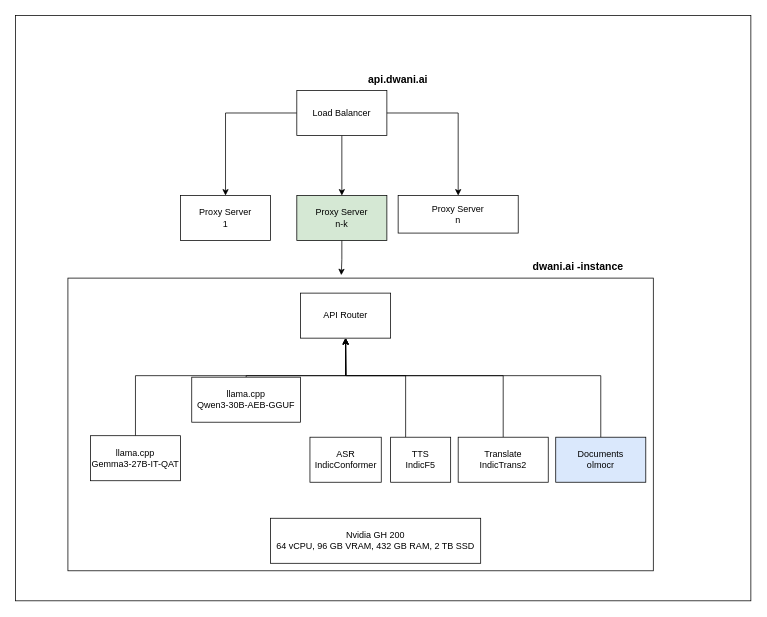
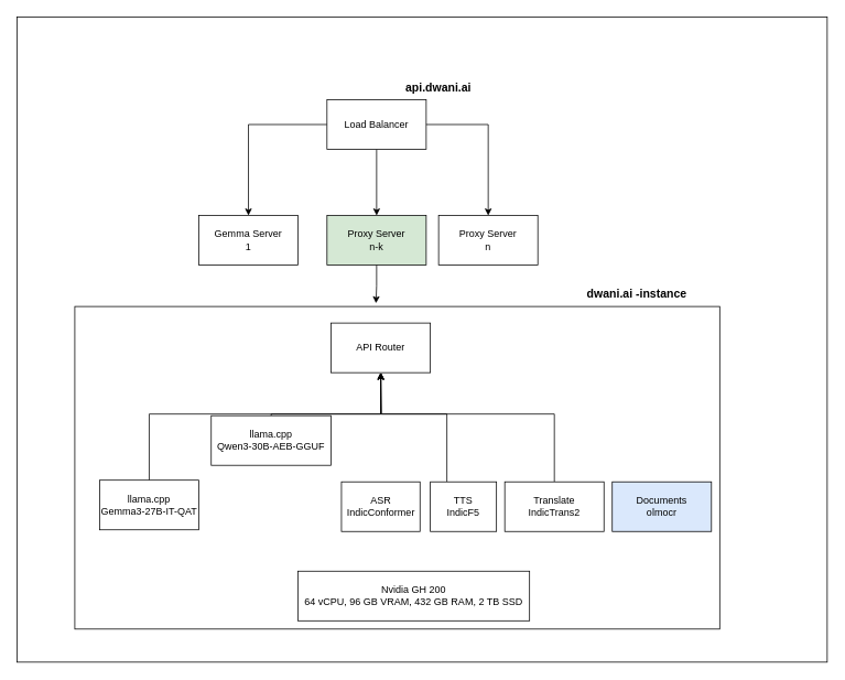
  <mxCell id="0" />
  <mxCell id="1" parent="0" />
  <mxCell id="2" value="&lt;div&gt;Nvidia GH 200&lt;/div&gt;&lt;div&gt;64 vCPU, 96 GB VRAM, 432 GB RAM, 2 TB SSD&lt;/div&gt;" style="rounded=0;whiteSpace=wrap;html=1;" vertex="1" parent="1"><mxGeometry x="360" y="690" width="280" height="60" as="geometry" /></mxCell>
  <mxCell id="3" style="edgeStyle=orthogonalEdgeStyle;rounded=0;orthogonalLoop=1;jettySize=auto;html=1;entryX=0.5;entryY=1;entryDx=0;entryDy=0;" edge="1" parent="1" source="4" target="15"><mxGeometry relative="1" as="geometry"><Array as="points"><mxPoint x="180" y="500" /><mxPoint x="460" y="500" /></Array></mxGeometry></mxCell>
  <mxCell id="4" value="&lt;div&gt;llama.cpp&lt;/div&gt;&lt;div&gt;Gemma3-27B-IT-QAT&lt;/div&gt;" style="rounded=0;whiteSpace=wrap;html=1;" vertex="1" parent="1"><mxGeometry x="120" y="580" width="120" height="60" as="geometry" /></mxCell>
  <mxCell id="5" style="edgeStyle=orthogonalEdgeStyle;rounded=0;orthogonalLoop=1;jettySize=auto;html=1;entryX=0.5;entryY=1;entryDx=0;entryDy=0;" edge="1" parent="1" source="6" target="15"><mxGeometry relative="1" as="geometry"><Array as="points"><mxPoint x="328" y="500" /><mxPoint x="460" y="500" /></Array></mxGeometry></mxCell>
  <mxCell id="6" value="&lt;div&gt;llama.cpp&lt;/div&gt;&lt;div&gt;Qwen3-30B-AEB-GGUF&lt;/div&gt;" style="rounded=0;whiteSpace=wrap;html=1;" vertex="1" parent="1"><mxGeometry x="255" y="502" width="145" height="60" as="geometry" /></mxCell>
  <mxCell id="7" value="&lt;div&gt;ASR&lt;/div&gt;&lt;div&gt;IndicConformer&lt;/div&gt;" style="rounded=0;whiteSpace=wrap;html=1;" vertex="1" parent="1"><mxGeometry x="412.5" y="582" width="95" height="60" as="geometry" /></mxCell>
  <mxCell id="8" style="edgeStyle=orthogonalEdgeStyle;rounded=0;orthogonalLoop=1;jettySize=auto;html=1;" edge="1" parent="1" source="9"><mxGeometry relative="1" as="geometry"><mxPoint x="460" y="450" as="targetPoint" /><Array as="points"><mxPoint x="540" y="500" /><mxPoint x="461" y="500" /></Array></mxGeometry></mxCell>
  <mxCell id="9" value="&lt;div&gt;TTS&lt;/div&gt;&lt;div&gt;IndicF5&lt;/div&gt;" style="rounded=0;whiteSpace=wrap;html=1;" vertex="1" parent="1"><mxGeometry x="520" y="582" width="80" height="60" as="geometry" /></mxCell>
  <mxCell id="10" style="edgeStyle=orthogonalEdgeStyle;rounded=0;orthogonalLoop=1;jettySize=auto;html=1;entryX=0.5;entryY=1;entryDx=0;entryDy=0;" edge="1" parent="1" source="11" target="15"><mxGeometry relative="1" as="geometry"><Array as="points"><mxPoint x="670" y="500" /><mxPoint x="460" y="500" /></Array></mxGeometry></mxCell>
  <mxCell id="11" value="&lt;div&gt;Translate&lt;/div&gt;&lt;div&gt;IndicTrans2&lt;/div&gt;" style="rounded=0;whiteSpace=wrap;html=1;" vertex="1" parent="1"><mxGeometry x="610" y="582" width="120" height="60" as="geometry" /></mxCell>
- <mxCell id="12" style="edgeStyle=orthogonalEdgeStyle;rounded=0;orthogonalLoop=1;jettySize=auto;html=1;entryX=0.5;entryY=1;entryDx=0;entryDy=0;" edge="1" parent="1" source="13" target="15"><mxGeometry relative="1" as="geometry"><Array as="points"><mxPoint x="800" y="500" /><mxPoint x="460" y="500" /></Array></mxGeometry></mxCell>
  <mxCell id="13" value="&lt;div&gt;Documents&lt;/div&gt;&lt;div&gt;olmocr&lt;/div&gt;" style="rounded=0;whiteSpace=wrap;html=1;fillColor=#dae8fc;" vertex="1" parent="1"><mxGeometry x="740" y="582" width="120" height="60" as="geometry" /></mxCell>
  <mxCell id="14" value="&lt;font style=&quot;font-size: 14px;&quot;&gt;&lt;b&gt;dwani.ai -instance&lt;/b&gt;&lt;/font&gt;" style="text;html=1;align=center;verticalAlign=middle;whiteSpace=wrap;rounded=0;" vertex="1" parent="1"><mxGeometry x="700" y="340" width="140" height="30" as="geometry" /></mxCell>
  <mxCell id="15" value="API Router" style="rounded=0;whiteSpace=wrap;html=1;" vertex="1" parent="1"><mxGeometry x="400" y="390" width="120" height="60" as="geometry" /></mxCell>
  <mxCell id="16" value="" style="rounded=0;whiteSpace=wrap;html=1;fillColor=none;" vertex="1" parent="1"><mxGeometry x="90" y="370" width="780" height="390" as="geometry" /></mxCell>
  <mxCell id="17" value="&lt;div&gt;Proxy Server&lt;/div&gt;&lt;div&gt;n-k&lt;/div&gt;" style="rounded=0;whiteSpace=wrap;html=1;fillColor=#d5e8d4;" vertex="1" parent="1"><mxGeometry x="395" y="260" width="120" height="60" as="geometry" /></mxCell>
- <mxCell id="18" value="&lt;div&gt;Proxy Server&lt;/div&gt;&lt;div&gt;1&lt;/div&gt;" style="rounded=0;whiteSpace=wrap;html=1;" vertex="1" parent="1"><mxGeometry x="240" y="260" width="120" height="60" as="geometry" /></mxCell>
- <mxCell id="19" value="&lt;div&gt;Proxy Server&lt;/div&gt;&lt;div&gt;n&lt;/div&gt;" style="rounded=0;whiteSpace=wrap;html=1;" vertex="1" parent="1"><mxGeometry x="530" y="260" width="160" height="50" as="geometry" /></mxCell>
+ <mxCell id="18" value="&lt;div&gt;Gemma Server&lt;/div&gt;&lt;div&gt;1&lt;/div&gt;" style="rounded=0;whiteSpace=wrap;html=1;" vertex="1" parent="1"><mxGeometry x="240" y="260" width="120" height="60" as="geometry" /></mxCell>
+ <mxCell id="19" value="&lt;div&gt;Proxy Server&lt;/div&gt;&lt;div&gt;n&lt;/div&gt;" style="rounded=0;whiteSpace=wrap;html=1;" vertex="1" parent="1"><mxGeometry x="530" y="260" width="120" height="60" as="geometry" /></mxCell>
  <mxCell id="20" style="edgeStyle=orthogonalEdgeStyle;rounded=0;orthogonalLoop=1;jettySize=auto;html=1;entryX=0.467;entryY=-0.01;entryDx=0;entryDy=0;entryPerimeter=0;" edge="1" parent="1" source="17" target="16"><mxGeometry relative="1" as="geometry" /></mxCell>
  <mxCell id="21" style="edgeStyle=orthogonalEdgeStyle;rounded=0;orthogonalLoop=1;jettySize=auto;html=1;entryX=0.5;entryY=0;entryDx=0;entryDy=0;" edge="1" parent="1" source="23" target="17"><mxGeometry relative="1" as="geometry" /></mxCell>
  <mxCell id="22" style="edgeStyle=orthogonalEdgeStyle;rounded=0;orthogonalLoop=1;jettySize=auto;html=1;entryX=0.5;entryY=0;entryDx=0;entryDy=0;" edge="1" parent="1" source="23" target="18"><mxGeometry relative="1" as="geometry" /></mxCell>
  <mxCell id="23" value="Load Balancer" style="rounded=0;whiteSpace=wrap;html=1;" vertex="1" parent="1"><mxGeometry x="395" y="120" width="120" height="60" as="geometry" /></mxCell>
  <mxCell id="24" style="edgeStyle=orthogonalEdgeStyle;rounded=0;orthogonalLoop=1;jettySize=auto;html=1;entryX=0.5;entryY=0;entryDx=0;entryDy=0;" edge="1" parent="1" source="23" target="19"><mxGeometry relative="1" as="geometry" /></mxCell>
  <mxCell id="25" value="&lt;font style=&quot;font-size: 14px;&quot;&gt;&lt;b&gt;api.dwani.ai&lt;/b&gt;&lt;/font&gt;" style="text;html=1;align=center;verticalAlign=middle;whiteSpace=wrap;rounded=0;" vertex="1" parent="1"><mxGeometry x="500" y="90" width="60" height="30" as="geometry" /></mxCell>
  <mxCell id="26" value="" style="rounded=0;whiteSpace=wrap;html=1;fillColor=none;" vertex="1" parent="1"><mxGeometry x="20" y="20" width="980" height="780" as="geometry" /></mxCell>
